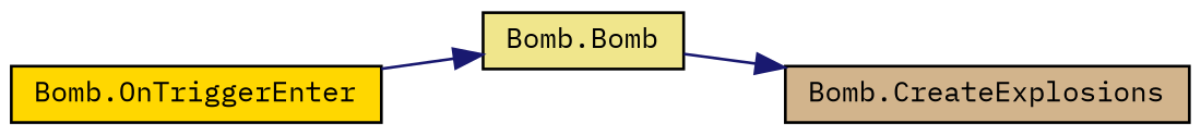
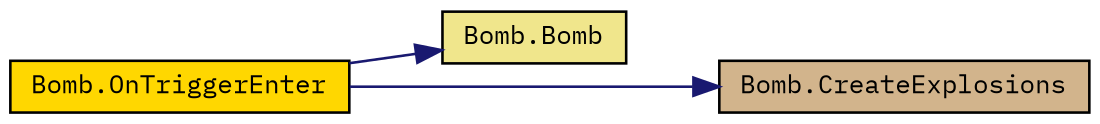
  digraph {
    fontname="IBM Plex Mono"
    rankdir=RL
    node [color=black fontname="IBM Plex Mono" fontsize=10 shape=record style=filled]
    edge [color=midnightblue dir=back fontname="IBM Plex Mono" fontsize=10 labelfontname=Helvetica labelfontsize=10 style=solid]
    n1 [fillcolor=tan fontcolor=black height=0.2 label="Bomb.CreateExplosions" width=0.4]
    n2 [fillcolor=khaki height=0.2 label="Bomb.Bomb" width=0.4]
    n3 [fillcolor=gold height=0.2 label="Bomb.OnTriggerEnter" width=0.4]
-   n1 -> n2
+   n1 -> n3
    n2 -> n3
  }
